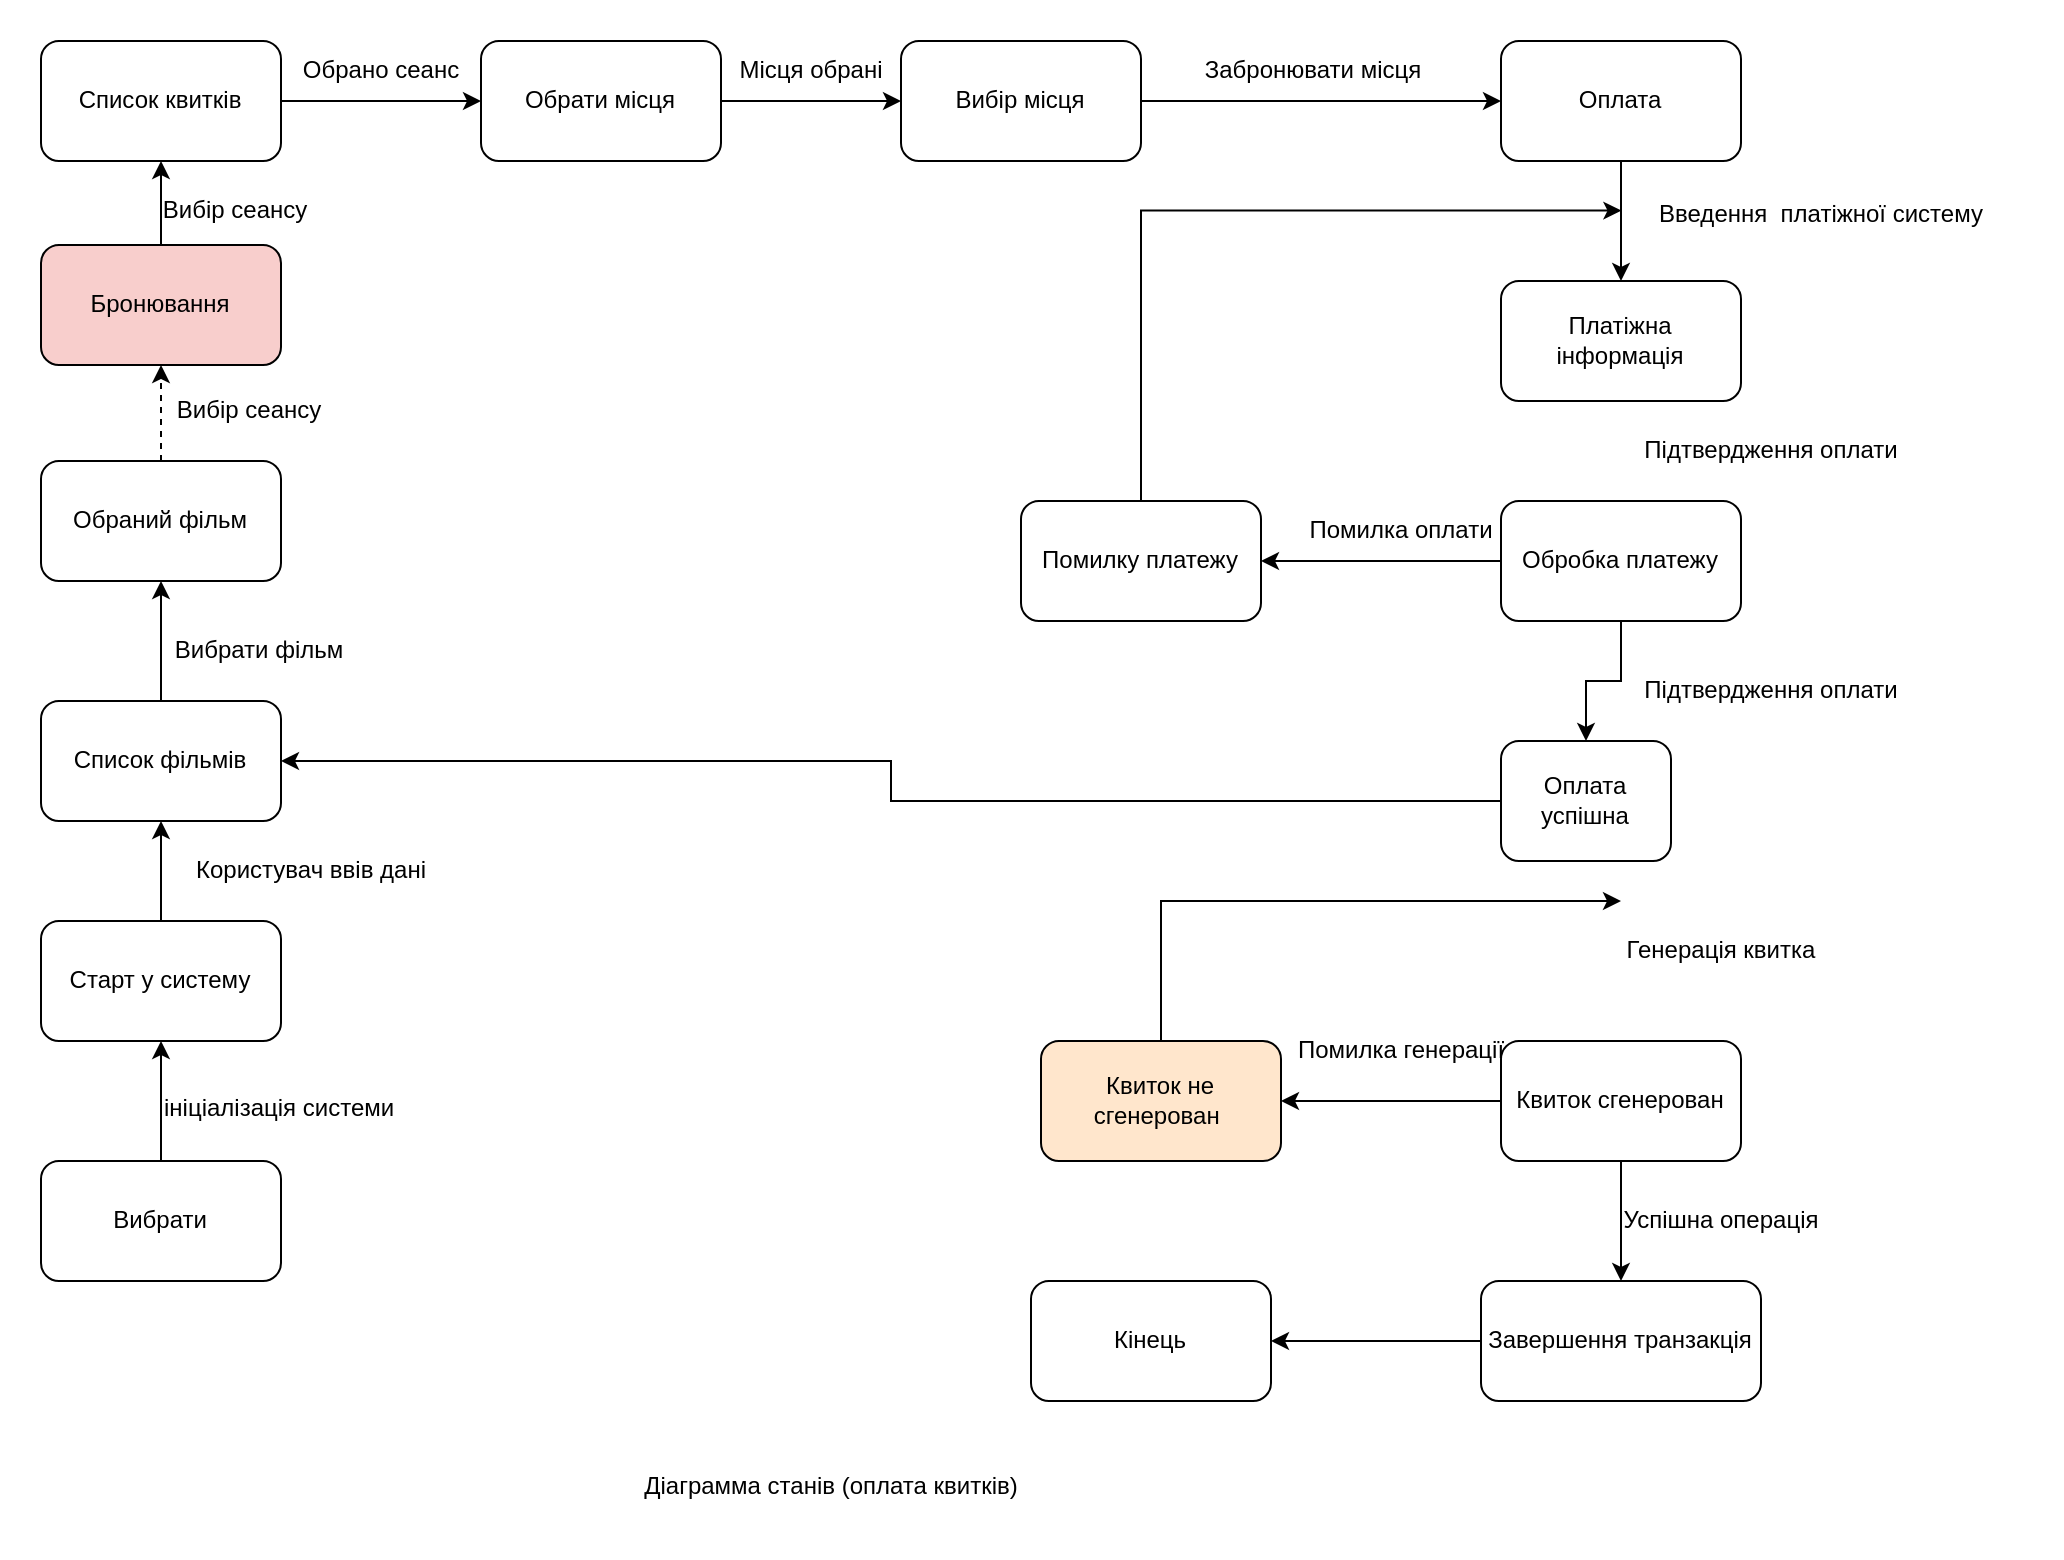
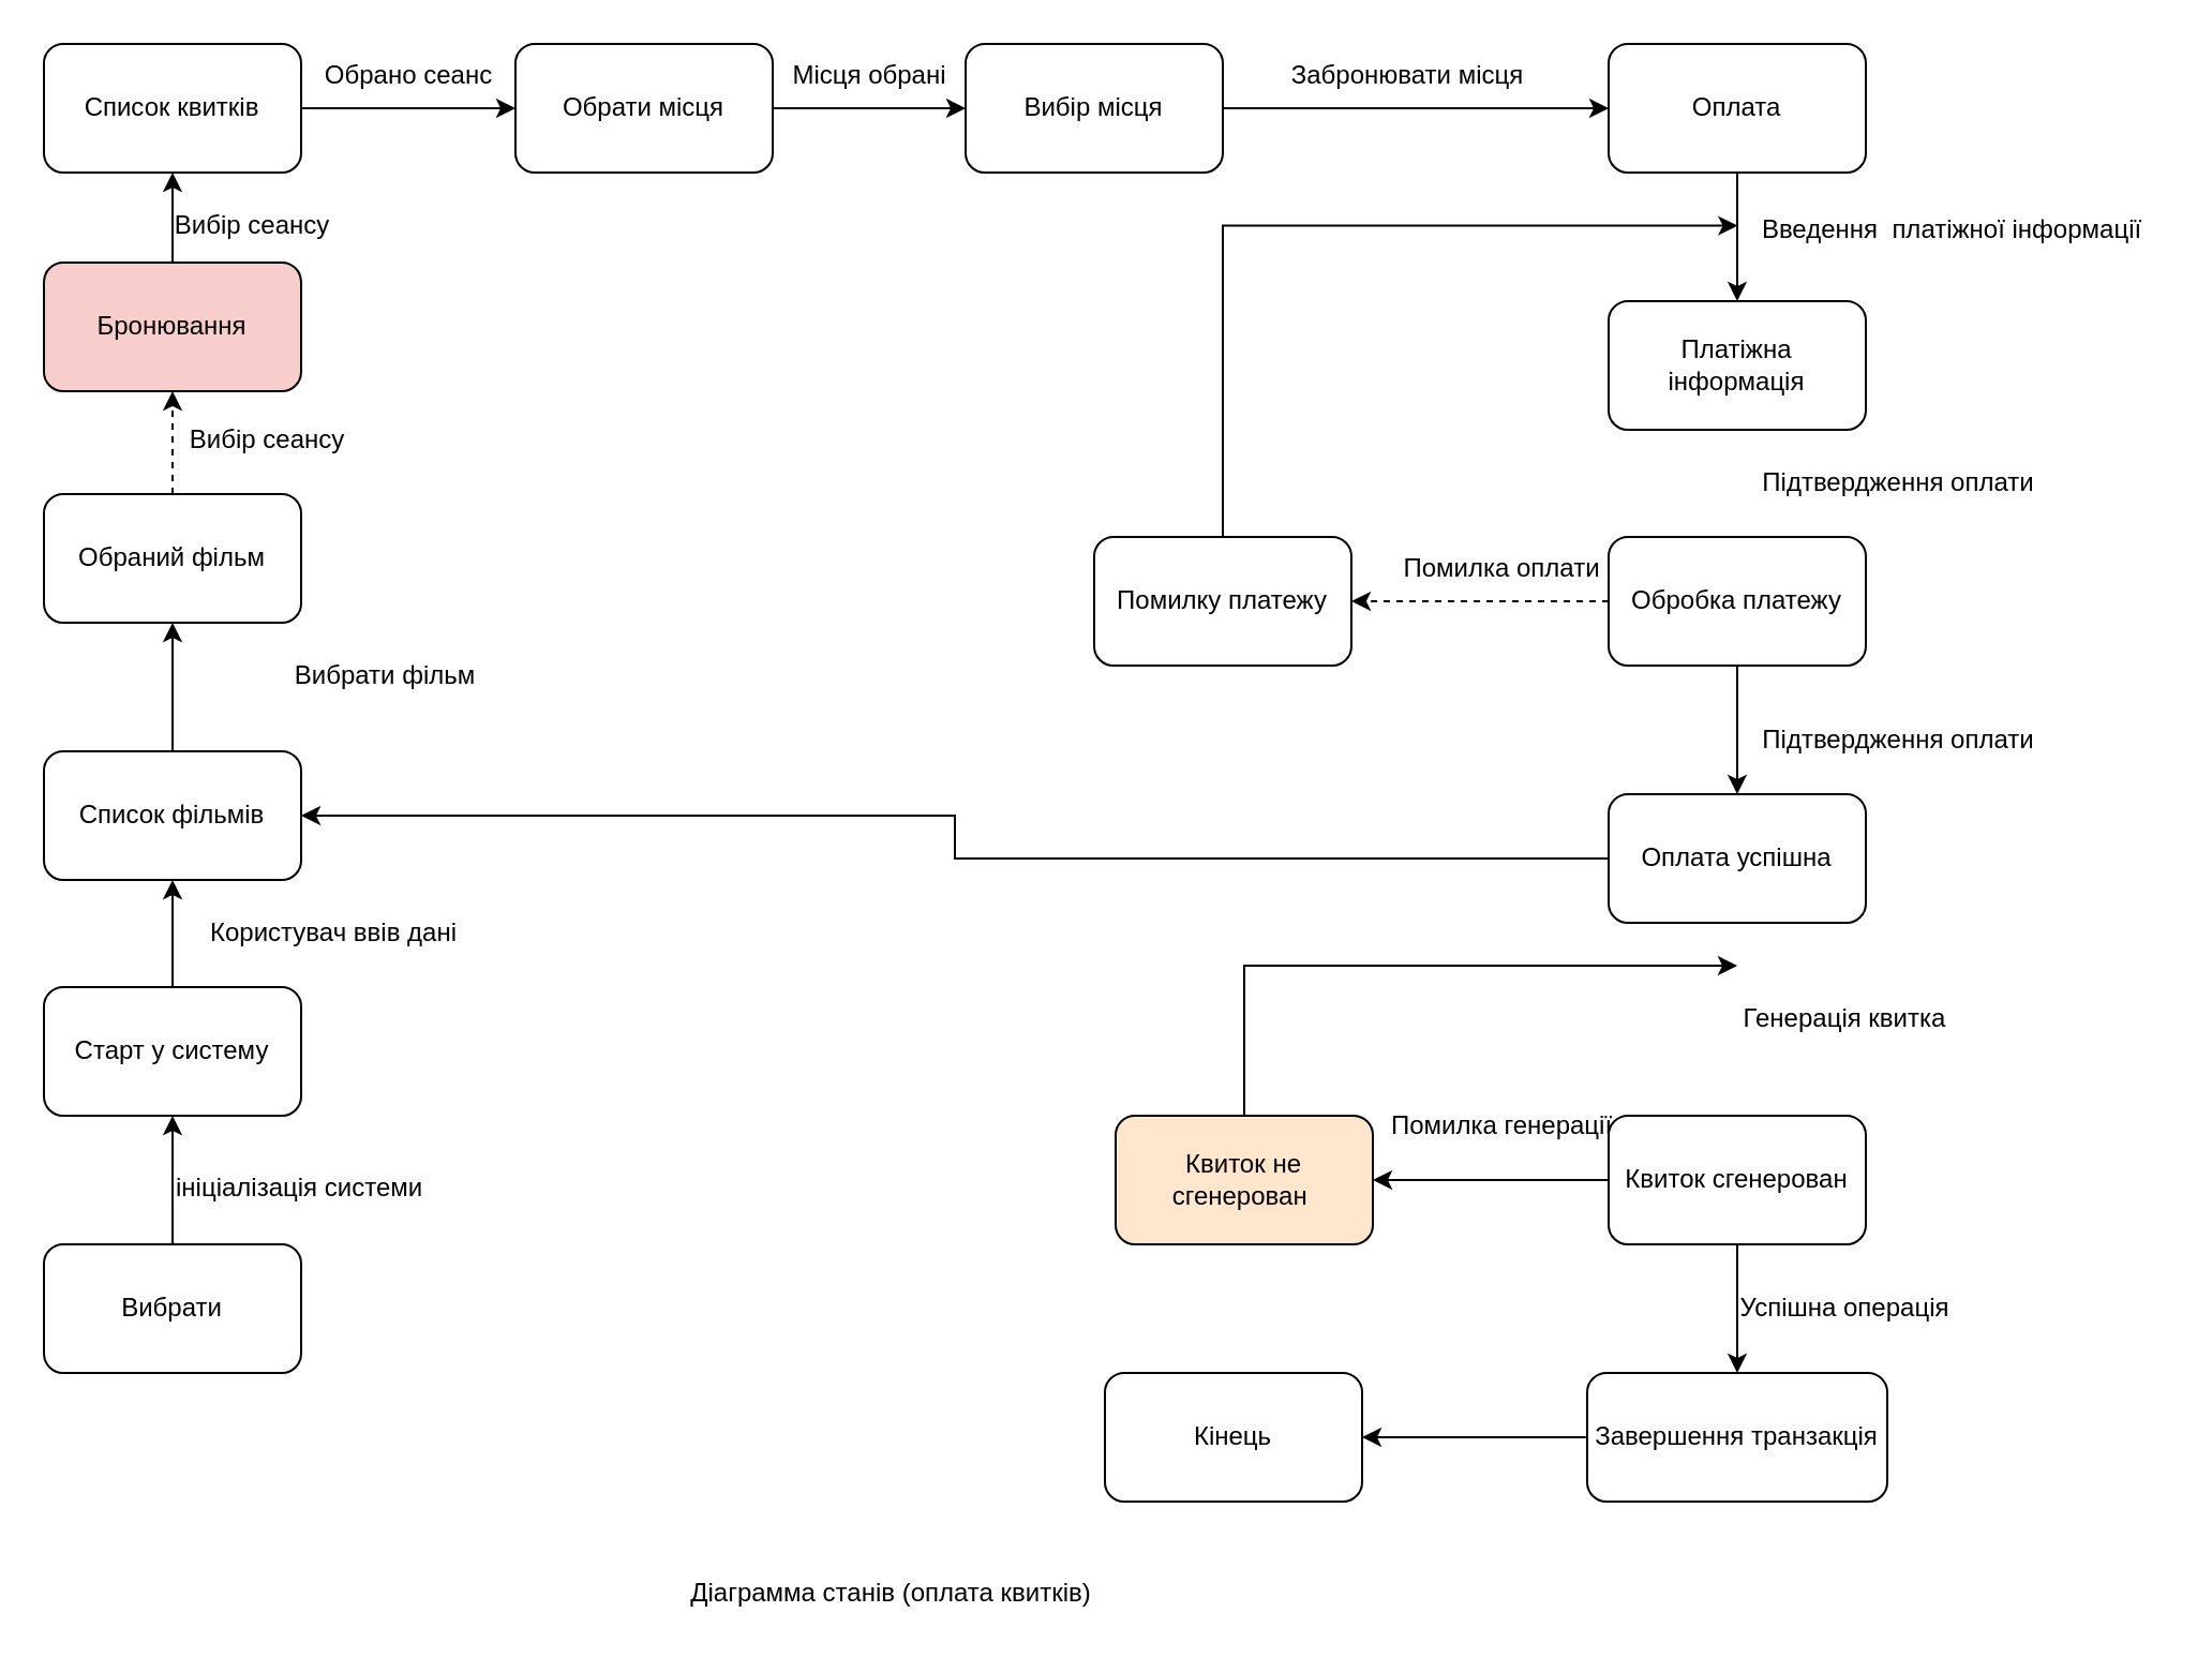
  <mxCell id="0" />
  <mxCell id="1" parent="0" />
  <mxCell id="2" style="edgeStyle=orthogonalEdgeStyle;rounded=0;orthogonalLoop=1;jettySize=auto;html=1;entryX=0.5;entryY=1;entryDx=0;entryDy=0;" parent="1" source="3" target="28" edge="1"><mxGeometry relative="1" as="geometry" /></mxCell>
  <mxCell id="3" value="Список фільмів" style="rounded=1;whiteSpace=wrap;html=1;" parent="1" vertex="1"><mxGeometry x="20" y="350" width="120" height="60" as="geometry" /></mxCell>
  <mxCell id="4" style="edgeStyle=orthogonalEdgeStyle;rounded=0;orthogonalLoop=1;jettySize=auto;html=1;entryX=0;entryY=0.5;entryDx=0;entryDy=0;" parent="1" source="5" target="7" edge="1"><mxGeometry relative="1" as="geometry"><mxPoint x="40" y="50" as="targetPoint" /></mxGeometry></mxCell>
  <mxCell id="5" value="Список квитків" style="rounded=1;whiteSpace=wrap;html=1;" parent="1" vertex="1"><mxGeometry x="20" y="20" width="120" height="60" as="geometry" /></mxCell>
  <mxCell id="6" style="edgeStyle=orthogonalEdgeStyle;rounded=0;orthogonalLoop=1;jettySize=auto;html=1;entryX=0;entryY=0.5;entryDx=0;entryDy=0;" parent="1" source="7" edge="1"><mxGeometry relative="1" as="geometry"><mxPoint x="450" y="50" as="targetPoint" /></mxGeometry></mxCell>
  <mxCell id="7" value="&lt;span style=&quot;text-wrap: nowrap;&quot;&gt;Обрати місця&lt;/span&gt;" style="rounded=1;whiteSpace=wrap;html=1;" parent="1" vertex="1"><mxGeometry x="240" y="20" width="120" height="60" as="geometry" /></mxCell>
  <mxCell id="8" value="Обрано сеанс" style="text;html=1;align=center;verticalAlign=middle;resizable=0;points=[];autosize=1;strokeColor=none;fillColor=none;" parent="1" vertex="1"><mxGeometry x="140" y="20" width="100" height="30" as="geometry" /></mxCell>
  <mxCell id="9" value="Місця обрані" style="text;html=1;align=center;verticalAlign=middle;resizable=0;points=[];autosize=1;strokeColor=none;fillColor=none;" parent="1" vertex="1"><mxGeometry x="355" y="20" width="100" height="30" as="geometry" /></mxCell>
  <mxCell id="10" style="edgeStyle=orthogonalEdgeStyle;rounded=0;orthogonalLoop=1;jettySize=auto;html=1;" parent="1" source="11" target="12" edge="1"><mxGeometry relative="1" as="geometry" /></mxCell>
  <mxCell id="11" value="Оплата" style="rounded=1;whiteSpace=wrap;html=1;" parent="1" vertex="1"><mxGeometry x="750" y="20" width="120" height="60" as="geometry" /></mxCell>
  <mxCell id="12" value="Платіжна інформація" style="rounded=1;whiteSpace=wrap;html=1;" parent="1" vertex="1"><mxGeometry x="750" y="140" width="120" height="60" as="geometry" /></mxCell>
- <mxCell id="13" value="Введення&amp;nbsp; платіжної систему" style="text;html=1;align=center;verticalAlign=middle;resizable=0;points=[];autosize=1;strokeColor=none;fillColor=none;" parent="1" vertex="1"><mxGeometry x="810" y="92" width="200" height="30" as="geometry" /></mxCell>
+ <mxCell id="13" value="Введення&amp;nbsp; платіжної інформації" style="text;html=1;align=center;verticalAlign=middle;resizable=0;points=[];autosize=1;strokeColor=none;fillColor=none;" parent="1" vertex="1"><mxGeometry x="810" y="92" width="200" height="30" as="geometry" /></mxCell>
  <mxCell id="14" style="edgeStyle=orthogonalEdgeStyle;rounded=0;orthogonalLoop=1;jettySize=auto;html=1;" parent="1" source="16" target="19" edge="1"><mxGeometry relative="1" as="geometry" /></mxCell>
- <mxCell id="15" style="edgeStyle=orthogonalEdgeStyle;rounded=0;orthogonalLoop=1;jettySize=auto;html=1;entryX=1;entryY=0.5;entryDx=0;entryDy=0;" parent="1" source="16" target="17" edge="1"><mxGeometry relative="1" as="geometry" /></mxCell>
+ <mxCell id="15" style="edgeStyle=orthogonalEdgeStyle;rounded=0;orthogonalLoop=1;jettySize=auto;html=1;entryX=1;entryY=0.5;entryDx=0;entryDy=0;dashed=1;" parent="1" source="16" target="17" edge="1"><mxGeometry relative="1" as="geometry" /></mxCell>
  <mxCell id="16" value="Обробка платежу" style="rounded=1;whiteSpace=wrap;html=1;" parent="1" vertex="1"><mxGeometry x="750" y="250" width="120" height="60" as="geometry" /></mxCell>
  <mxCell id="17" value="Помилку платежу" style="rounded=1;whiteSpace=wrap;html=1;" parent="1" vertex="1"><mxGeometry x="510" y="250" width="120" height="60" as="geometry" /></mxCell>
  <mxCell id="18" style="edgeStyle=orthogonalEdgeStyle;rounded=0;orthogonalLoop=1;jettySize=auto;html=1;" parent="1" source="19" target="3" edge="1"><mxGeometry relative="1" as="geometry" /></mxCell>
- <mxCell id="19" value="Оплата успішна" style="rounded=1;whiteSpace=wrap;html=1;" parent="1" vertex="1"><mxGeometry x="750" y="370" width="85" height="60" as="geometry" /></mxCell>
+ <mxCell id="19" value="Оплата успішна" style="rounded=1;whiteSpace=wrap;html=1;" parent="1" vertex="1"><mxGeometry x="750" y="370" width="120" height="60" as="geometry" /></mxCell>
  <mxCell id="20" value="Діаграмма станів (оплата квитків)" style="text;html=1;align=center;verticalAlign=middle;resizable=0;points=[];autosize=1;strokeColor=none;fillColor=none;" parent="1" vertex="1"><mxGeometry x="310" y="728" width="210" height="30" as="geometry" /></mxCell>
  <mxCell id="21" style="edgeStyle=orthogonalEdgeStyle;rounded=0;orthogonalLoop=1;jettySize=auto;html=1;entryX=0.5;entryY=1;entryDx=0;entryDy=0;" parent="1" source="22" target="24" edge="1"><mxGeometry relative="1" as="geometry" /></mxCell>
  <mxCell id="22" value="Вибрати" style="rounded=1;whiteSpace=wrap;html=1;" parent="1" vertex="1"><mxGeometry x="20" y="580" width="120" height="60" as="geometry" /></mxCell>
  <mxCell id="23" style="edgeStyle=orthogonalEdgeStyle;rounded=0;orthogonalLoop=1;jettySize=auto;html=1;entryX=0.5;entryY=1;entryDx=0;entryDy=0;" parent="1" source="24" target="3" edge="1"><mxGeometry relative="1" as="geometry" /></mxCell>
  <mxCell id="24" value="Старт у систему" style="rounded=1;whiteSpace=wrap;html=1;" parent="1" vertex="1"><mxGeometry x="20" y="460" width="120" height="60" as="geometry" /></mxCell>
  <mxCell id="25" value="ініціалізація системи" style="text;whiteSpace=wrap;" parent="1" vertex="1"><mxGeometry x="80" y="540" width="150" height="40" as="geometry" /></mxCell>
  <mxCell id="26" value="Користувач ввів дані" style="text;html=1;align=center;verticalAlign=middle;resizable=0;points=[];autosize=1;strokeColor=none;fillColor=none;" parent="1" vertex="1"><mxGeometry x="85" y="420" width="140" height="30" as="geometry" /></mxCell>
  <mxCell id="27" style="edgeStyle=orthogonalEdgeStyle;rounded=0;orthogonalLoop=1;jettySize=auto;html=1;entryX=0.5;entryY=1;entryDx=0;entryDy=0;dashed=1;" parent="1" source="28" target="31" edge="1"><mxGeometry relative="1" as="geometry"><mxPoint x="80" y="190" as="targetPoint" /></mxGeometry></mxCell>
  <mxCell id="28" value="Обраний фільм" style="rounded=1;whiteSpace=wrap;html=1;" parent="1" vertex="1"><mxGeometry x="20" y="230" width="120" height="60" as="geometry" /></mxCell>
- <mxCell id="29" value="Вибрати фільм" style="text;html=1;align=center;verticalAlign=middle;resizable=0;points=[];autosize=1;strokeColor=none;fillColor=none;" parent="1" vertex="1"><mxGeometry x="74" y="310" width="110" height="30" as="geometry" /></mxCell>
+ <mxCell id="29" value="Вибрати фільм" style="text;html=1;align=center;verticalAlign=middle;resizable=0;points=[];autosize=1;strokeColor=none;fillColor=none;" parent="1" vertex="1"><mxGeometry x="124" y="300" width="110" height="30" as="geometry" /></mxCell>
  <mxCell id="30" style="edgeStyle=orthogonalEdgeStyle;rounded=0;orthogonalLoop=1;jettySize=auto;html=1;entryX=0.5;entryY=1;entryDx=0;entryDy=0;" parent="1" source="31" target="5" edge="1"><mxGeometry relative="1" as="geometry" /></mxCell>
  <mxCell id="31" value="Бронювання" style="rounded=1;whiteSpace=wrap;html=1;fillColor=#f8cecc;" parent="1" vertex="1"><mxGeometry x="20" y="122" width="120" height="60" as="geometry" /></mxCell>
  <mxCell id="32" value="Вибір сеансу" style="text;html=1;align=center;verticalAlign=middle;resizable=0;points=[];autosize=1;strokeColor=none;fillColor=none;" parent="1" vertex="1"><mxGeometry x="74" y="190" width="100" height="30" as="geometry" /></mxCell>
  <mxCell id="33" value="Вибір сеансу" style="text;html=1;align=center;verticalAlign=middle;resizable=0;points=[];autosize=1;strokeColor=none;fillColor=none;" parent="1" vertex="1"><mxGeometry x="67" y="90" width="100" height="30" as="geometry" /></mxCell>
  <mxCell id="34" style="edgeStyle=orthogonalEdgeStyle;rounded=0;orthogonalLoop=1;jettySize=auto;html=1;entryX=0;entryY=0.5;entryDx=0;entryDy=0;" parent="1" source="35" target="11" edge="1"><mxGeometry relative="1" as="geometry" /></mxCell>
  <mxCell id="35" value="&lt;span style=&quot;text-wrap: nowrap;&quot;&gt;Вибір місця&lt;/span&gt;" style="rounded=1;whiteSpace=wrap;html=1;" parent="1" vertex="1"><mxGeometry x="450" y="20" width="120" height="60" as="geometry" /></mxCell>
  <mxCell id="36" value="Забронювати місця" style="text;html=1;align=center;verticalAlign=middle;resizable=0;points=[];autosize=1;strokeColor=none;fillColor=none;" parent="1" vertex="1"><mxGeometry x="591" y="20" width="130" height="30" as="geometry" /></mxCell>
  <mxCell id="37" value="Підтвердження оплати" style="text;html=1;align=center;verticalAlign=middle;resizable=0;points=[];autosize=1;strokeColor=none;fillColor=none;" parent="1" vertex="1"><mxGeometry x="810" y="330" width="150" height="30" as="geometry" /></mxCell>
  <mxCell id="38" value="Помилка оплати" style="text;html=1;align=center;verticalAlign=middle;resizable=0;points=[];autosize=1;strokeColor=none;fillColor=none;" parent="1" vertex="1"><mxGeometry x="640" y="250" width="120" height="30" as="geometry" /></mxCell>
  <mxCell id="39" style="edgeStyle=orthogonalEdgeStyle;rounded=0;orthogonalLoop=1;jettySize=auto;html=1;entryX=0.001;entryY=0.427;entryDx=0;entryDy=0;entryPerimeter=0;exitX=0.5;exitY=0;exitDx=0;exitDy=0;" parent="1" source="17" target="13" edge="1"><mxGeometry relative="1" as="geometry" /></mxCell>
  <mxCell id="40" style="edgeStyle=orthogonalEdgeStyle;rounded=0;orthogonalLoop=1;jettySize=auto;html=1;entryX=1;entryY=0.5;entryDx=0;entryDy=0;" parent="1" source="42" target="45" edge="1"><mxGeometry relative="1" as="geometry" /></mxCell>
  <mxCell id="41" style="edgeStyle=orthogonalEdgeStyle;rounded=0;orthogonalLoop=1;jettySize=auto;html=1;entryX=0.5;entryY=0;entryDx=0;entryDy=0;" parent="1" source="42" target="49" edge="1"><mxGeometry relative="1" as="geometry" /></mxCell>
  <mxCell id="42" value="Квиток сгенерован" style="rounded=1;whiteSpace=wrap;html=1;" parent="1" vertex="1"><mxGeometry x="750" y="520" width="120" height="60" as="geometry" /></mxCell>
  <mxCell id="43" value="Генерація квитка" style="text;html=1;align=center;verticalAlign=middle;resizable=0;points=[];autosize=1;strokeColor=none;fillColor=none;" parent="1" vertex="1"><mxGeometry x="800" y="460" width="120" height="30" as="geometry" /></mxCell>
  <mxCell id="44" style="edgeStyle=orthogonalEdgeStyle;rounded=0;orthogonalLoop=1;jettySize=auto;html=1;exitX=0.5;exitY=0;exitDx=0;exitDy=0;" parent="1" source="45" edge="1"><mxGeometry relative="1" as="geometry"><mxPoint x="810" y="450" as="targetPoint" /><Array as="points"><mxPoint x="580" y="450" /></Array></mxGeometry></mxCell>
  <mxCell id="45" value="Квиток не сгенерован&amp;nbsp;" style="rounded=1;whiteSpace=wrap;html=1;fillColor=#ffe6cc;" parent="1" vertex="1"><mxGeometry x="520" y="520" width="120" height="60" as="geometry" /></mxCell>
  <mxCell id="46" value="Помилка генерації" style="text;html=1;align=center;verticalAlign=middle;resizable=0;points=[];autosize=1;strokeColor=none;fillColor=none;" parent="1" vertex="1"><mxGeometry x="635" y="510" width="130" height="30" as="geometry" /></mxCell>
  <mxCell id="47" value="Підтвердження оплати" style="text;html=1;align=center;verticalAlign=middle;resizable=0;points=[];autosize=1;strokeColor=none;fillColor=none;" parent="1" vertex="1"><mxGeometry x="810" y="210" width="150" height="30" as="geometry" /></mxCell>
  <mxCell id="48" style="edgeStyle=orthogonalEdgeStyle;rounded=0;orthogonalLoop=1;jettySize=auto;html=1;" parent="1" source="49" target="51" edge="1"><mxGeometry relative="1" as="geometry" /></mxCell>
  <mxCell id="49" value="&lt;span style=&quot;text-wrap: nowrap;&quot;&gt;Завершення транзакція&lt;/span&gt;" style="rounded=1;whiteSpace=wrap;html=1;" parent="1" vertex="1"><mxGeometry x="740" y="640" width="140" height="60" as="geometry" /></mxCell>
  <mxCell id="50" value="Успішна операція" style="text;html=1;align=center;verticalAlign=middle;resizable=0;points=[];autosize=1;strokeColor=none;fillColor=none;" parent="1" vertex="1"><mxGeometry x="800" y="595" width="120" height="30" as="geometry" /></mxCell>
  <mxCell id="51" value="Кінець" style="rounded=1;whiteSpace=wrap;html=1;" parent="1" vertex="1"><mxGeometry x="515" y="640" width="120" height="60" as="geometry" /></mxCell>
